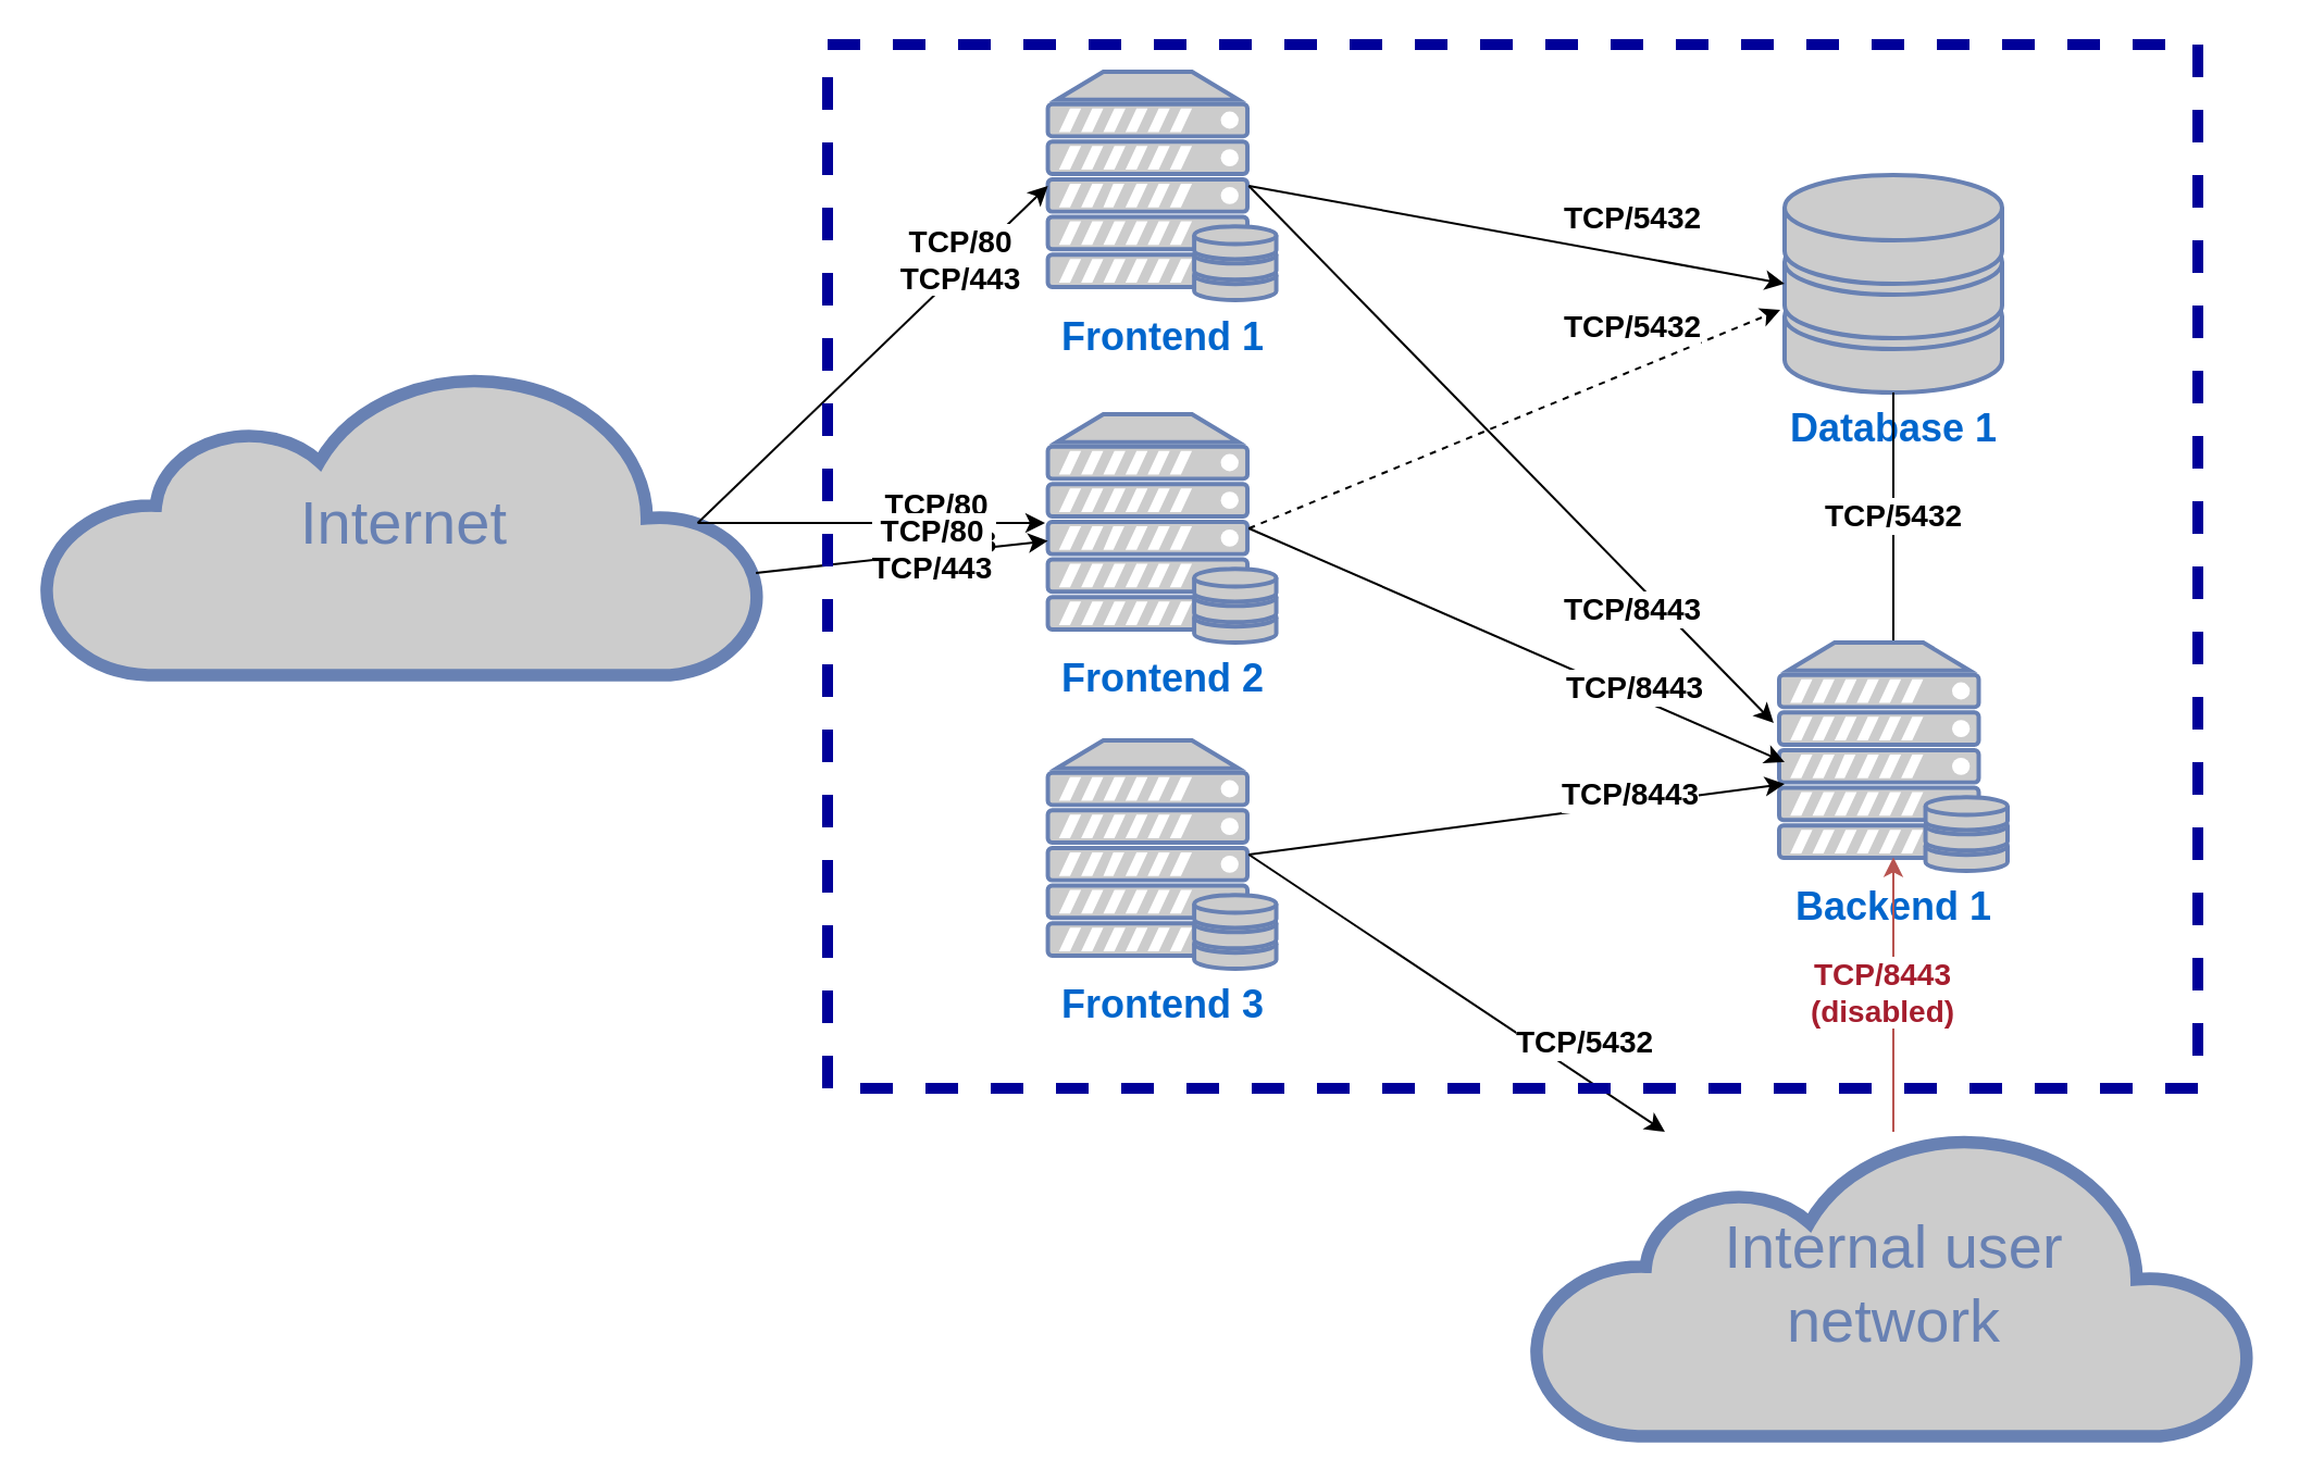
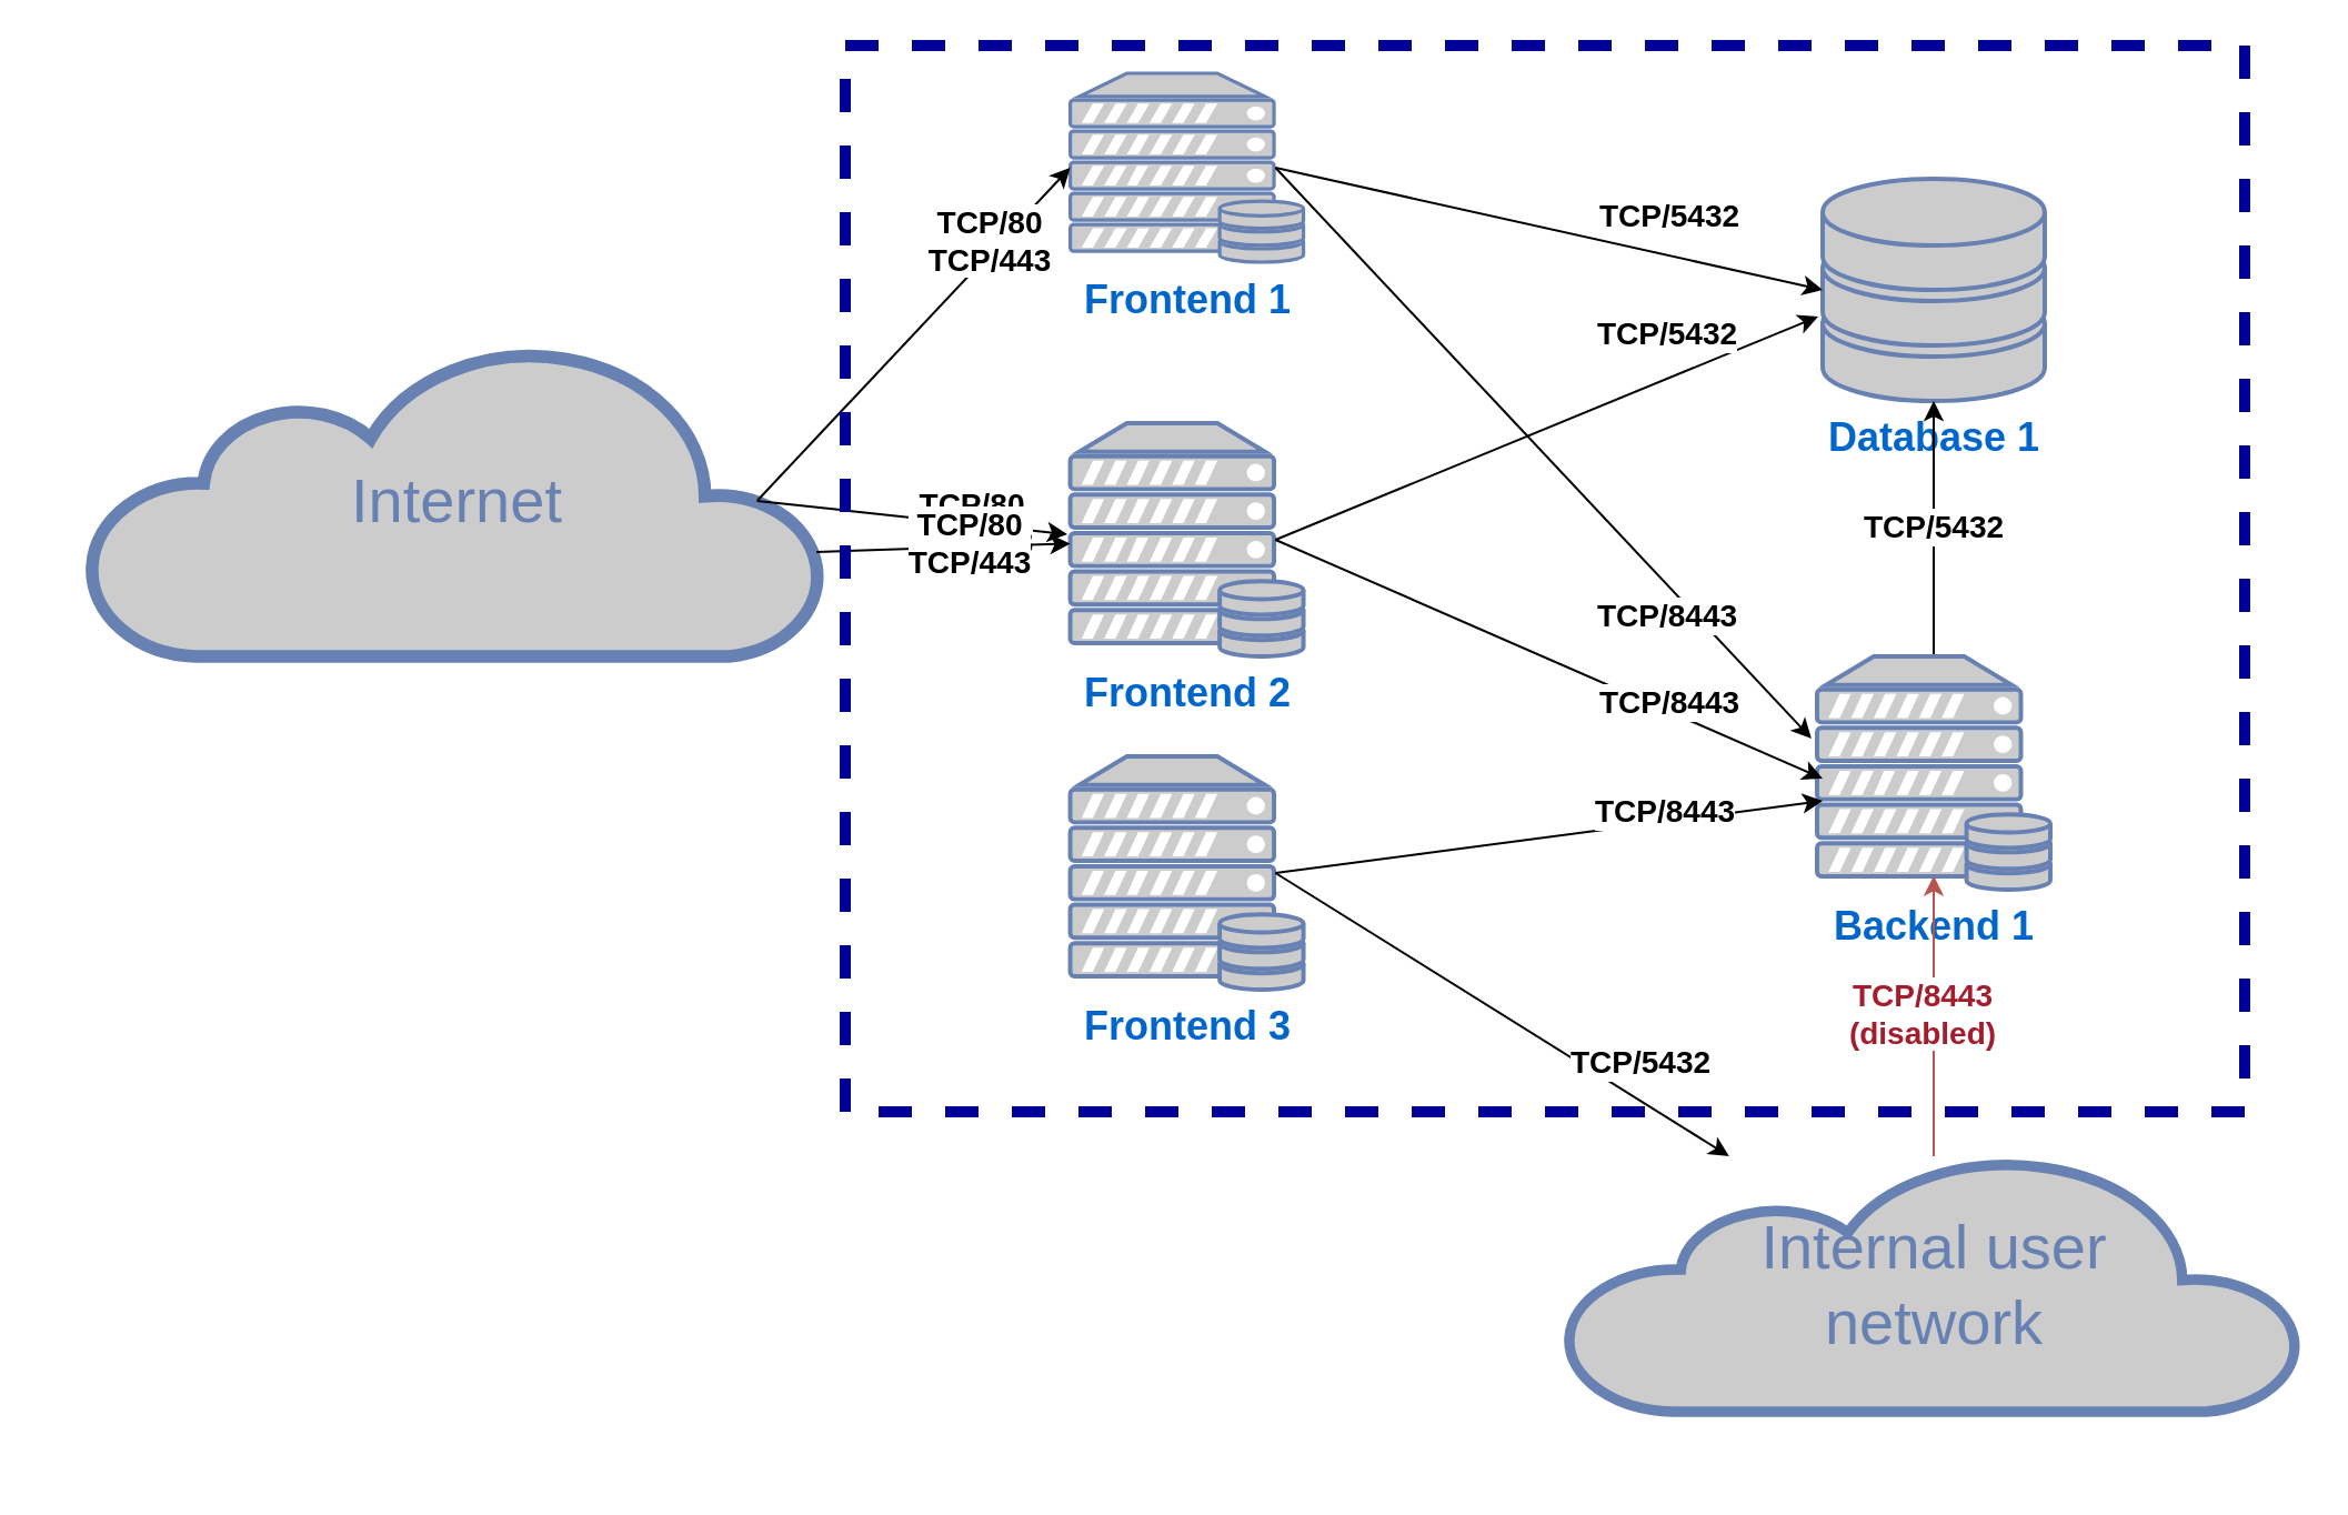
  <mxCell id="0" />
  <mxCell id="1" parent="0" />
- <mxCell id="2" value="Internet" style="html=1;fillColor=#CCCCCC;strokeColor=#6881B3;gradientColor=none;gradientDirection=north;strokeWidth=2;shape=mxgraph.networks.cloud;fontColor=#6881B3;rounded=0;shadow=0;comic=0;align=center;fontSize=28;" parent="1" vertex="1"><mxGeometry x="20" y="170" width="330" height="140" as="geometry" /></mxCell>
+ <mxCell id="2" value="Internet" style="html=1;fillColor=#CCCCCC;strokeColor=#6881B3;gradientColor=none;gradientDirection=north;strokeWidth=2;shape=mxgraph.networks.cloud;fontColor=#6881B3;rounded=0;shadow=0;comic=0;align=center;fontSize=28;" parent="1" vertex="1"><mxGeometry x="40" y="155" width="330" height="140" as="geometry" /></mxCell>
  <mxCell id="3" value="&lt;b style=&quot;font-size: 18px;&quot;&gt;Database 1&lt;/b&gt;" style="fontColor=#0066CC;verticalAlign=top;verticalLabelPosition=bottom;labelPosition=center;align=center;html=1;fillColor=#CCCCCC;strokeColor=#6881B3;gradientColor=none;gradientDirection=north;strokeWidth=2;shape=mxgraph.networks.storage;rounded=0;shadow=0;comic=0;fontSize=18;" parent="1" vertex="1"><mxGeometry x="820" y="80" width="100" height="100" as="geometry" /></mxCell>
- <mxCell id="4" value="&lt;div style=&quot;font-size: 18px;&quot;&gt;&lt;b style=&quot;font-size: 18px;&quot;&gt;Frontend 1&lt;/b&gt;&lt;/div&gt;" style="fontColor=#0066CC;verticalAlign=top;verticalLabelPosition=bottom;labelPosition=center;align=center;html=1;fillColor=#CCCCCC;strokeColor=#6881B3;gradientColor=none;gradientDirection=north;strokeWidth=2;shape=mxgraph.networks.server_storage;rounded=0;shadow=0;comic=0;fontSize=18;" parent="1" vertex="1"><mxGeometry x="481.28" y="32.5" width="105" height="105" as="geometry" /></mxCell>
- <mxCell id="5" value="&lt;div&gt;Internal user&lt;br&gt;&lt;/div&gt;&lt;div&gt;network&lt;br&gt;&lt;/div&gt;" style="html=1;fillColor=#CCCCCC;strokeColor=#6881B3;gradientColor=none;gradientDirection=north;strokeWidth=2;shape=mxgraph.networks.cloud;fontColor=#6881B3;rounded=0;shadow=0;comic=0;align=center;fontSize=28;" parent="1" vertex="1"><mxGeometry x="705" y="520" width="330" height="140" as="geometry" /></mxCell>
+ <mxCell id="4" value="&lt;div style=&quot;font-size: 18px;&quot;&gt;&lt;b style=&quot;font-size: 18px;&quot;&gt;Frontend 1&lt;/b&gt;&lt;/div&gt;" style="fontColor=#0066CC;verticalAlign=top;verticalLabelPosition=bottom;labelPosition=center;align=center;html=1;fillColor=#CCCCCC;strokeColor=#6881B3;gradientColor=none;gradientDirection=north;strokeWidth=2;shape=mxgraph.networks.server_storage;rounded=0;shadow=0;comic=0;fontSize=18;" parent="1" vertex="1"><mxGeometry x="481.28" y="32.5" width="105" height="85" as="geometry" /></mxCell>
+ <mxCell id="5" value="&lt;div&gt;Internal user&lt;br&gt;&lt;/div&gt;&lt;div&gt;network&lt;br&gt;&lt;/div&gt;" style="html=1;fillColor=#CCCCCC;strokeColor=#6881B3;gradientColor=none;gradientDirection=north;strokeWidth=2;shape=mxgraph.networks.cloud;fontColor=#6881B3;rounded=0;shadow=0;comic=0;align=center;fontSize=28;" parent="1" vertex="1"><mxGeometry x="705" y="520" width="330" height="115" as="geometry" /></mxCell>
  <mxCell id="6" value="&lt;div style=&quot;font-size: 18px;&quot;&gt;&lt;b style=&quot;font-size: 18px;&quot;&gt;Frontend 2&lt;/b&gt;&lt;/div&gt;" style="fontColor=#0066CC;verticalAlign=top;verticalLabelPosition=bottom;labelPosition=center;align=center;html=1;fillColor=#CCCCCC;strokeColor=#6881B3;gradientColor=none;gradientDirection=north;strokeWidth=2;shape=mxgraph.networks.server_storage;rounded=0;shadow=0;comic=0;fontSize=18;" vertex="1" parent="1"><mxGeometry x="481.28" y="190" width="105" height="105" as="geometry" /></mxCell>
  <mxCell id="7" value="&lt;div style=&quot;font-size: 18px;&quot;&gt;&lt;b style=&quot;font-size: 18px;&quot;&gt;Frontend 3&lt;br style=&quot;font-size: 18px;&quot;&gt;&lt;/b&gt;&lt;/div&gt;" style="fontColor=#0066CC;verticalAlign=top;verticalLabelPosition=bottom;labelPosition=center;align=center;html=1;fillColor=#CCCCCC;strokeColor=#6881B3;gradientColor=none;gradientDirection=north;strokeWidth=2;shape=mxgraph.networks.server_storage;rounded=0;shadow=0;comic=0;fontSize=18;" vertex="1" parent="1"><mxGeometry x="481.28" y="340" width="105" height="105" as="geometry" /></mxCell>
- <mxCell id="8" value="&lt;b style=&quot;font-size: 14px;&quot;&gt;TCP/5432&lt;/b&gt;" style="edgeStyle=orthogonalEdgeStyle;rounded=0;orthogonalLoop=1;jettySize=auto;html=1;fontSize=14;endArrow=none;" edge="1" parent="1" source="9" target="3"><mxGeometry relative="1" as="geometry" /></mxCell>
+ <mxCell id="8" value="&lt;b style=&quot;font-size: 14px;&quot;&gt;TCP/5432&lt;/b&gt;" style="edgeStyle=orthogonalEdgeStyle;rounded=0;orthogonalLoop=1;jettySize=auto;html=1;fontSize=14;" edge="1" parent="1" source="9" target="3"><mxGeometry relative="1" as="geometry" /></mxCell>
  <mxCell id="9" value="&lt;b style=&quot;font-size: 18px;&quot;&gt;Backend 1&lt;/b&gt;" style="fontColor=#0066CC;verticalAlign=top;verticalLabelPosition=bottom;labelPosition=center;align=center;html=1;fillColor=#CCCCCC;strokeColor=#6881B3;gradientColor=none;gradientDirection=north;strokeWidth=2;shape=mxgraph.networks.server_storage;rounded=0;shadow=0;comic=0;fontSize=18;" vertex="1" parent="1"><mxGeometry x="817.5" y="295" width="105" height="105" as="geometry" /></mxCell>
  <mxCell id="10" value="&lt;b style=&quot;font-size: 14px;&quot;&gt;TCP/5432&lt;/b&gt;" style="rounded=0;orthogonalLoop=1;jettySize=auto;html=1;fontSize=14;exitX=0.88;exitY=0.5;exitDx=0;exitDy=0;exitPerimeter=0;entryX=0;entryY=0.5;entryDx=0;entryDy=0;entryPerimeter=0;" edge="1" parent="1" source="4" target="3"><mxGeometry x="0.407" y="17" relative="1" as="geometry"><mxPoint x="880" y="305" as="sourcePoint" /><mxPoint x="880" y="190" as="targetPoint" /><mxPoint as="offset" /></mxGeometry></mxCell>
- <mxCell id="11" value="&lt;b style=&quot;font-size: 14px;&quot;&gt;TCP/5432&lt;/b&gt;" style="rounded=0;orthogonalLoop=1;jettySize=auto;html=1;fontSize=14;exitX=0.88;exitY=0.5;exitDx=0;exitDy=0;exitPerimeter=0;entryX=-0.02;entryY=0.62;entryDx=0;entryDy=0;entryPerimeter=0;dashed=1;" edge="1" parent="1" source="6" target="3"><mxGeometry x="0.501" y="18" relative="1" as="geometry"><mxPoint x="584" y="95" as="sourcePoint" /><mxPoint x="820" y="130" as="targetPoint" /><mxPoint y="-1" as="offset" /></mxGeometry></mxCell>
+ <mxCell id="11" value="&lt;b style=&quot;font-size: 14px;&quot;&gt;TCP/5432&lt;/b&gt;" style="rounded=0;orthogonalLoop=1;jettySize=auto;html=1;fontSize=14;exitX=0.88;exitY=0.5;exitDx=0;exitDy=0;exitPerimeter=0;entryX=-0.02;entryY=0.62;entryDx=0;entryDy=0;entryPerimeter=0;" edge="1" parent="1" source="6" target="3"><mxGeometry x="0.501" y="18" relative="1" as="geometry"><mxPoint x="584" y="95" as="sourcePoint" /><mxPoint x="820" y="130" as="targetPoint" /><mxPoint y="-1" as="offset" /></mxGeometry></mxCell>
  <mxCell id="12" value="&lt;b style=&quot;font-size: 14px;&quot;&gt;TCP/5432&lt;/b&gt;" style="rounded=0;orthogonalLoop=1;jettySize=auto;html=1;fontSize=14;exitX=0.88;exitY=0.5;exitDx=0;exitDy=0;exitPerimeter=0;" edge="1" parent="1" source="7" target="5"><mxGeometry x="0.527" y="15" relative="1" as="geometry"><mxPoint x="584" y="253" as="sourcePoint" /><mxPoint x="810" y="130" as="targetPoint" /><mxPoint y="1" as="offset" /></mxGeometry></mxCell>
  <mxCell id="13" value="&lt;b style=&quot;font-size: 14px;&quot;&gt;TCP/8443&lt;/b&gt;" style="rounded=0;orthogonalLoop=1;jettySize=auto;html=1;fontSize=14;exitX=0.88;exitY=0.5;exitDx=0;exitDy=0;exitPerimeter=0;entryX=-0.024;entryY=0.352;entryDx=0;entryDy=0;entryPerimeter=0;" edge="1" parent="1" source="4" target="9"><mxGeometry x="0.522" y="-10" relative="1" as="geometry"><mxPoint x="584" y="95" as="sourcePoint" /><mxPoint x="830" y="140" as="targetPoint" /><mxPoint as="offset" /></mxGeometry></mxCell>
  <mxCell id="14" value="&lt;b style=&quot;font-size: 14px;&quot;&gt;TCP/8443&lt;/b&gt;" style="rounded=0;orthogonalLoop=1;jettySize=auto;html=1;fontSize=14;exitX=0.88;exitY=0.5;exitDx=0;exitDy=0;exitPerimeter=0;" edge="1" parent="1" source="6"><mxGeometry x="0.426" y="4" relative="1" as="geometry"><mxPoint x="584" y="95" as="sourcePoint" /><mxPoint x="820" y="350" as="targetPoint" /><mxPoint as="offset" /></mxGeometry></mxCell>
  <mxCell id="15" value="&lt;b style=&quot;font-size: 14px;&quot;&gt;TCP/8443&lt;/b&gt;" style="rounded=0;orthogonalLoop=1;jettySize=auto;html=1;fontSize=14;exitX=0.88;exitY=0.5;exitDx=0;exitDy=0;exitPerimeter=0;" edge="1" parent="1" source="7"><mxGeometry x="0.426" y="4" relative="1" as="geometry"><mxPoint x="584" y="253" as="sourcePoint" /><mxPoint x="820" y="360" as="targetPoint" /><mxPoint as="offset" /></mxGeometry></mxCell>
  <mxCell id="16" value="&lt;div&gt;&lt;b style=&quot;font-size: 14px;&quot;&gt;TCP/8443&lt;/b&gt;&lt;/div&gt;&lt;div&gt;&lt;b style=&quot;font-size: 14px;&quot;&gt;(disabled)&lt;br&gt;&lt;/b&gt;&lt;/div&gt;" style="rounded=0;orthogonalLoop=1;jettySize=auto;html=1;fontSize=14;entryX=0.5;entryY=0.94;entryDx=0;entryDy=0;entryPerimeter=0;fillColor=#f8cecc;strokeColor=#b85450;fontColor=#a51d2d;" edge="1" parent="1" source="5" target="9"><mxGeometry x="0.019" y="5" relative="1" as="geometry"><mxPoint x="584" y="403" as="sourcePoint" /><mxPoint x="830" y="370" as="targetPoint" /><mxPoint as="offset" /></mxGeometry></mxCell>
  <mxCell id="17" value="&lt;div&gt;&lt;b&gt;TCP/80&lt;/b&gt;&lt;/div&gt;&lt;div&gt;&lt;b&gt;TCP/443&lt;br&gt;&lt;/b&gt;&lt;/div&gt;" style="rounded=0;orthogonalLoop=1;jettySize=auto;html=1;fontSize=14;exitX=0.91;exitY=0.5;exitDx=0;exitDy=0;exitPerimeter=0;entryX=0;entryY=0.5;entryDx=0;entryDy=0;entryPerimeter=0;" edge="1" parent="1" source="2" target="4"><mxGeometry x="0.517" y="3" relative="1" as="geometry"><mxPoint x="584" y="95" as="sourcePoint" /><mxPoint x="830" y="140" as="targetPoint" /><mxPoint y="-1" as="offset" /></mxGeometry></mxCell>
  <mxCell id="18" value="&lt;div&gt;&lt;b&gt;TCP/80&lt;/b&gt;&lt;/div&gt;&lt;div&gt;&lt;b&gt;TCP/443&lt;br&gt;&lt;/b&gt;&lt;/div&gt;" style="rounded=0;orthogonalLoop=1;jettySize=auto;html=1;fontSize=14;exitX=0.91;exitY=0.5;exitDx=0;exitDy=0;exitPerimeter=0;" edge="1" parent="1" source="2"><mxGeometry x="0.374" relative="1" as="geometry"><mxPoint x="330" y="250" as="sourcePoint" /><mxPoint x="480" y="240" as="targetPoint" /><mxPoint as="offset" /></mxGeometry></mxCell>
  <mxCell id="19" value="&lt;div&gt;&lt;b&gt;TCP/80&lt;/b&gt;&lt;/div&gt;&lt;div&gt;&lt;b&gt;TCP/443&lt;br&gt;&lt;/b&gt;&lt;/div&gt;" style="rounded=0;orthogonalLoop=1;jettySize=auto;html=1;fontSize=14;exitX=0.991;exitY=0.664;exitDx=0;exitDy=0;exitPerimeter=0;" edge="1" parent="1" source="2" target="6"><mxGeometry x="0.214" y="2" relative="1" as="geometry"><mxPoint x="330" y="250" as="sourcePoint" /><mxPoint x="490" y="250" as="targetPoint" /><mxPoint as="offset" /></mxGeometry></mxCell>
  <mxCell id="20" value="" style="rounded=0;whiteSpace=wrap;html=1;fillColor=none;strokeColor=#000099;strokeWidth=5;dashed=1;align=left;fontColor=#000066;" vertex="1" parent="1"><mxGeometry x="380" y="20" width="630" height="480" as="geometry" /></mxCell>
